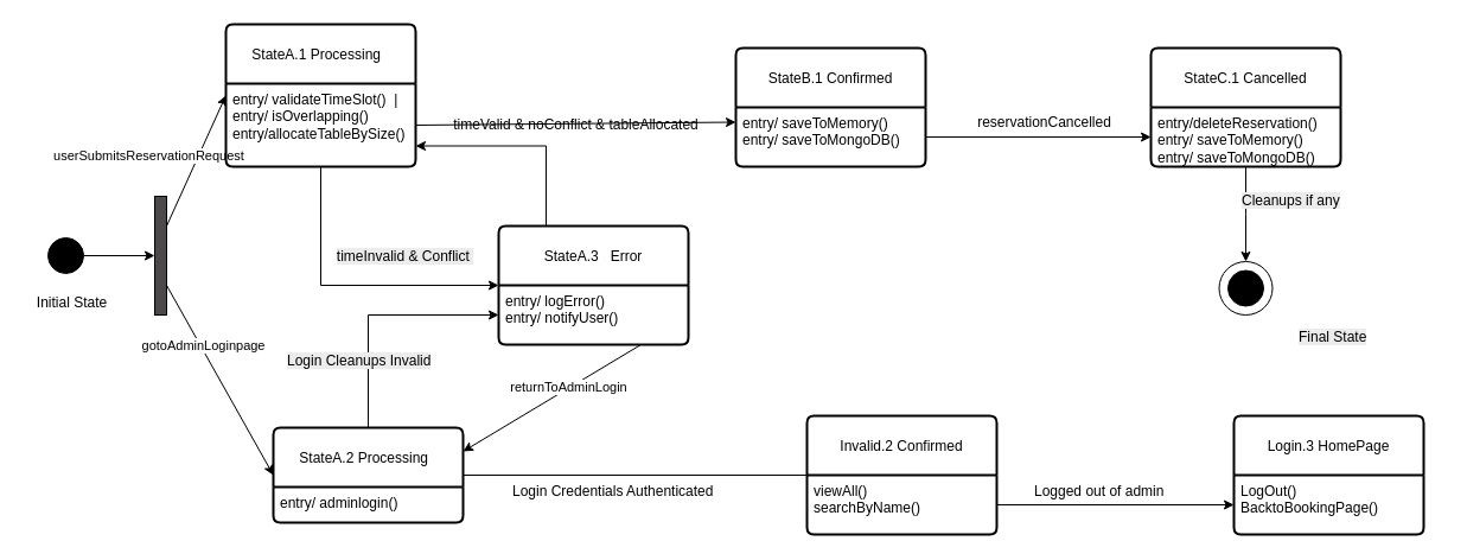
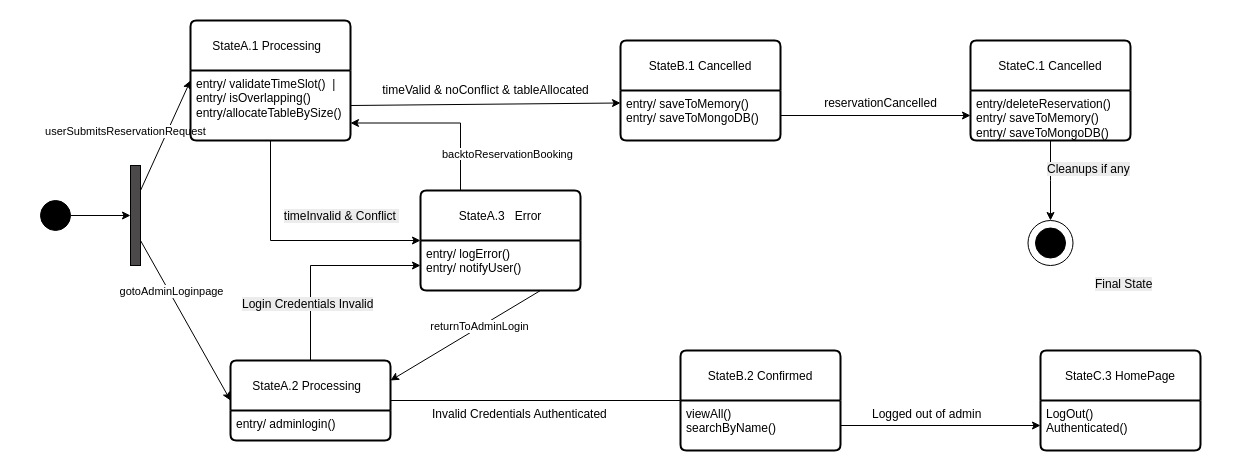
  <mxCell id="0" />
  <mxCell id="1" parent="0" />
  <mxCell id="2" style="edgeStyle=orthogonalEdgeStyle;rounded=0;orthogonalLoop=1;jettySize=auto;html=1;exitX=1;exitY=0.5;exitDx=0;exitDy=0;entryX=0.5;entryY=1;entryDx=0;entryDy=0;" edge="1" parent="1" source="3" target="8"><mxGeometry relative="1" as="geometry" /></mxCell>
  <mxCell id="3" value="" style="ellipse;whiteSpace=wrap;html=1;aspect=fixed;strokeColor=default;fillColor=#000000;" vertex="1" parent="1"><mxGeometry x="40" y="200" width="30" height="30" as="geometry" /></mxCell>
- <mxCell id="4" value="Initial State" style="text;html=1;align=center;verticalAlign=middle;resizable=0;points=[];autosize=1;strokeColor=none;fillColor=none;" vertex="1" parent="1"><mxGeometry x="20" y="240" width="80" height="30" as="geometry" /></mxCell>
  <mxCell id="5" style="rounded=0;orthogonalLoop=1;jettySize=auto;html=1;exitX=0.25;exitY=0;exitDx=0;exitDy=0;entryX=0;entryY=0.5;entryDx=0;entryDy=0;" edge="1" parent="1" source="8" target="9"><mxGeometry relative="1" as="geometry" /></mxCell>
  <mxCell id="6" value="userSubmitsReservationRequest" style="edgeLabel;html=1;align=center;verticalAlign=middle;resizable=0;points=[];" vertex="1" connectable="0" parent="5"><mxGeometry x="-0.26" y="2" relative="1" as="geometry"><mxPoint x="-32" y="-18" as="offset" /></mxGeometry></mxCell>
  <mxCell id="7" style="rounded=0;orthogonalLoop=1;jettySize=auto;html=1;exitX=0.75;exitY=0;exitDx=0;exitDy=0;entryX=0;entryY=0.5;entryDx=0;entryDy=0;" edge="1" parent="1" source="8" target="13"><mxGeometry relative="1" as="geometry" /></mxCell>
  <mxCell id="8" value="" style="rounded=0;whiteSpace=wrap;html=1;direction=south;fillColor=light-dark(#4b4949, #ededed);" vertex="1" parent="1"><mxGeometry x="130" y="165" width="10" height="100" as="geometry" /></mxCell>
  <mxCell id="9" value="&lt;span style=&quot;font-size: 12px;&quot;&gt;StateA.1 Processing&amp;nbsp;&amp;nbsp;&lt;/span&gt;" style="swimlane;childLayout=stackLayout;horizontal=1;startSize=50;horizontalStack=0;rounded=1;fontSize=14;fontStyle=0;strokeWidth=2;resizeParent=0;resizeLast=1;shadow=0;dashed=0;align=center;arcSize=4;whiteSpace=wrap;html=1;" vertex="1" parent="1"><mxGeometry x="190" y="20" width="160" height="120" as="geometry" /></mxCell>
  <mxCell id="10" value="&lt;div&gt;entry/ validateTimeSlot()&amp;nbsp; |&lt;/div&gt;&lt;div&gt;entry/ isOverlapping()&amp;nbsp; &amp;nbsp; e&lt;span style=&quot;background-color: transparent; color: light-dark(rgb(0, 0, 0), rgb(255, 255, 255));&quot;&gt;ntry/allocateTableBySize()&amp;nbsp;&lt;/span&gt;&lt;/div&gt;" style="align=left;strokeColor=none;fillColor=none;spacingLeft=4;spacingRight=4;fontSize=12;verticalAlign=top;resizable=0;rotatable=0;part=1;html=1;whiteSpace=wrap;" vertex="1" parent="9"><mxGeometry y="50" width="160" height="70" as="geometry" /></mxCell>
  <mxCell id="11" style="rounded=0;orthogonalLoop=1;jettySize=auto;html=1;exitX=1;exitY=0.5;exitDx=0;exitDy=0;entryX=0;entryY=0;entryDx=0;entryDy=0;endArrow=none;" edge="1" parent="1" source="13" target="19"><mxGeometry relative="1" as="geometry" /></mxCell>
  <mxCell id="12" style="edgeStyle=orthogonalEdgeStyle;rounded=0;orthogonalLoop=1;jettySize=auto;html=1;exitX=0.5;exitY=0;exitDx=0;exitDy=0;entryX=0;entryY=0.5;entryDx=0;entryDy=0;" edge="1" parent="1" source="13" target="33"><mxGeometry relative="1" as="geometry" /></mxCell>
  <mxCell id="13" value="&lt;span style=&quot;font-size: 12px;&quot;&gt;StateA.2 Processing&amp;nbsp;&amp;nbsp;&lt;/span&gt;" style="swimlane;childLayout=stackLayout;horizontal=1;startSize=50;horizontalStack=0;rounded=1;fontSize=14;fontStyle=0;strokeWidth=2;resizeParent=0;resizeLast=1;shadow=0;dashed=0;align=center;arcSize=4;whiteSpace=wrap;html=1;" vertex="1" parent="1"><mxGeometry x="230" y="360" width="160" height="80" as="geometry" /></mxCell>
  <mxCell id="14" value="&lt;div&gt;entry/ adminlogin()&lt;/div&gt;" style="align=left;strokeColor=none;fillColor=none;spacingLeft=4;spacingRight=4;fontSize=12;verticalAlign=top;resizable=0;rotatable=0;part=1;html=1;whiteSpace=wrap;" vertex="1" parent="13"><mxGeometry y="50" width="160" height="30" as="geometry" /></mxCell>
  <mxCell id="15" value="gotoAdminLoginpage" style="edgeLabel;html=1;align=center;verticalAlign=middle;resizable=0;points=[];" vertex="1" connectable="0" parent="1"><mxGeometry x="170.004" y="290.004" as="geometry" /></mxCell>
- <mxCell id="16" value="&lt;span style=&quot;font-size: 12px;&quot;&gt;StateB.1&amp;nbsp;Confirmed&lt;/span&gt;" style="swimlane;childLayout=stackLayout;horizontal=1;startSize=50;horizontalStack=0;rounded=1;fontSize=14;fontStyle=0;strokeWidth=2;resizeParent=0;resizeLast=1;shadow=0;dashed=0;align=center;arcSize=4;whiteSpace=wrap;html=1;" vertex="1" parent="1"><mxGeometry x="620" y="40" width="160" height="100" as="geometry" /></mxCell>
+ <mxCell id="16" value="&lt;span style=&quot;font-size: 12px;&quot;&gt;StateB.1&amp;nbsp;Cancelled&lt;/span&gt;" style="swimlane;childLayout=stackLayout;horizontal=1;startSize=50;horizontalStack=0;rounded=1;fontSize=14;fontStyle=0;strokeWidth=2;resizeParent=0;resizeLast=1;shadow=0;dashed=0;align=center;arcSize=4;whiteSpace=wrap;html=1;" vertex="1" parent="1"><mxGeometry x="620" y="40" width="160" height="100" as="geometry" /></mxCell>
  <mxCell id="17" value="&lt;div&gt;entry/ saveToMemory()&amp;nbsp;&lt;/div&gt;&lt;div&gt;entry/ saveToMongoDB()&lt;/div&gt;" style="align=left;strokeColor=none;fillColor=none;spacingLeft=4;spacingRight=4;fontSize=12;verticalAlign=top;resizable=0;rotatable=0;part=1;html=1;whiteSpace=wrap;" vertex="1" parent="16"><mxGeometry y="50" width="160" height="50" as="geometry" /></mxCell>
- <mxCell id="18" value="&lt;span style=&quot;font-size: 12px;&quot;&gt;Invalid.2 Confirmed&lt;/span&gt;" style="swimlane;childLayout=stackLayout;horizontal=1;startSize=50;horizontalStack=0;rounded=1;fontSize=14;fontStyle=0;strokeWidth=2;resizeParent=0;resizeLast=1;shadow=0;dashed=0;align=center;arcSize=4;whiteSpace=wrap;html=1;" vertex="1" parent="1"><mxGeometry x="680" y="350" width="160" height="100" as="geometry" /></mxCell>
+ <mxCell id="18" value="&lt;span style=&quot;font-size: 12px;&quot;&gt;StateB.2 Confirmed&lt;/span&gt;" style="swimlane;childLayout=stackLayout;horizontal=1;startSize=50;horizontalStack=0;rounded=1;fontSize=14;fontStyle=0;strokeWidth=2;resizeParent=0;resizeLast=1;shadow=0;dashed=0;align=center;arcSize=4;whiteSpace=wrap;html=1;" vertex="1" parent="1"><mxGeometry x="680" y="350" width="160" height="100" as="geometry" /></mxCell>
  <mxCell id="19" value="viewAll()&lt;div&gt;searchByName()&lt;/div&gt;" style="align=left;strokeColor=none;fillColor=none;spacingLeft=4;spacingRight=4;fontSize=12;verticalAlign=top;resizable=0;rotatable=0;part=1;html=1;whiteSpace=wrap;" vertex="1" parent="18"><mxGeometry y="50" width="160" height="50" as="geometry" /></mxCell>
  <mxCell id="20" style="rounded=0;orthogonalLoop=1;jettySize=auto;html=1;exitX=1;exitY=0.5;exitDx=0;exitDy=0;entryX=0;entryY=0.25;entryDx=0;entryDy=0;" edge="1" parent="1" source="10" target="17"><mxGeometry relative="1" as="geometry" /></mxCell>
- <mxCell id="21" value="timeValid &amp;amp; noConflict &amp;amp; tableAllocated" style="text;html=1;align=center;verticalAlign=middle;resizable=0;points=[];autosize=1;strokeColor=none;fillColor=none;" vertex="1" parent="1"><mxGeometry x="370" y="90" width="230" height="30" as="geometry" /></mxCell>
+ <mxCell id="21" value="timeValid &amp;amp; noConflict &amp;amp; tableAllocated" style="text;html=1;align=center;verticalAlign=middle;resizable=0;points=[];autosize=1;strokeColor=none;fillColor=none;" vertex="1" parent="1"><mxGeometry x="370" y="75" width="230" height="30" as="geometry" /></mxCell>
  <mxCell id="22" value="&lt;span style=&quot;font-size: 12px;&quot;&gt;StateC.1&amp;nbsp;Cancelled&lt;/span&gt;" style="swimlane;childLayout=stackLayout;horizontal=1;startSize=50;horizontalStack=0;rounded=1;fontSize=14;fontStyle=0;strokeWidth=2;resizeParent=0;resizeLast=1;shadow=0;dashed=0;align=center;arcSize=4;whiteSpace=wrap;html=1;" vertex="1" parent="1"><mxGeometry x="970" y="40" width="160" height="100" as="geometry" /></mxCell>
  <mxCell id="23" value="&lt;div&gt;entry/deleteReservation()&lt;/div&gt;&lt;div&gt;entry/ saveToMemory()&amp;nbsp;&lt;/div&gt;&lt;div&gt;entry/ saveToMongoDB()&lt;/div&gt;" style="align=left;strokeColor=none;fillColor=none;spacingLeft=4;spacingRight=4;fontSize=12;verticalAlign=top;resizable=0;rotatable=0;part=1;html=1;whiteSpace=wrap;" vertex="1" parent="22"><mxGeometry y="50" width="160" height="50" as="geometry" /></mxCell>
  <mxCell id="24" style="edgeStyle=orthogonalEdgeStyle;rounded=0;orthogonalLoop=1;jettySize=auto;html=1;exitX=1;exitY=0.5;exitDx=0;exitDy=0;entryX=0;entryY=0.5;entryDx=0;entryDy=0;" edge="1" parent="1" source="17" target="23"><mxGeometry relative="1" as="geometry" /></mxCell>
  <mxCell id="25" value="reservationCancelled" style="text;html=1;align=center;verticalAlign=middle;resizable=0;points=[];autosize=1;strokeColor=none;fillColor=none;" vertex="1" parent="1"><mxGeometry x="810" y="88" width="140" height="30" as="geometry" /></mxCell>
- <mxCell id="26" value="Login Credentials Authenticated" style="text;whiteSpace=wrap;html=1;" vertex="1" parent="1"><mxGeometry x="430" y="400" width="240" height="40" as="geometry" /></mxCell>
- <mxCell id="27" value="&lt;span style=&quot;font-size: 12px;&quot;&gt;Login.3 HomePage&lt;/span&gt;" style="swimlane;childLayout=stackLayout;horizontal=1;startSize=50;horizontalStack=0;rounded=1;fontSize=14;fontStyle=0;strokeWidth=2;resizeParent=0;resizeLast=1;shadow=0;dashed=0;align=center;arcSize=4;whiteSpace=wrap;html=1;" vertex="1" parent="1"><mxGeometry x="1040" y="350" width="160" height="100" as="geometry" /></mxCell>
- <mxCell id="28" value="LogOut()&lt;div&gt;BacktoBookingPage()&lt;/div&gt;" style="align=left;strokeColor=none;fillColor=none;spacingLeft=4;spacingRight=4;fontSize=12;verticalAlign=top;resizable=0;rotatable=0;part=1;html=1;whiteSpace=wrap;" vertex="1" parent="27"><mxGeometry y="50" width="160" height="50" as="geometry" /></mxCell>
+ <mxCell id="26" value="Invalid Credentials Authenticated" style="text;whiteSpace=wrap;html=1;" vertex="1" parent="1"><mxGeometry x="430" y="400" width="240" height="40" as="geometry" /></mxCell>
+ <mxCell id="27" value="&lt;span style=&quot;font-size: 12px;&quot;&gt;StateC.3 HomePage&lt;/span&gt;" style="swimlane;childLayout=stackLayout;horizontal=1;startSize=50;horizontalStack=0;rounded=1;fontSize=14;fontStyle=0;strokeWidth=2;resizeParent=0;resizeLast=1;shadow=0;dashed=0;align=center;arcSize=4;whiteSpace=wrap;html=1;" vertex="1" parent="1"><mxGeometry x="1040" y="350" width="160" height="100" as="geometry" /></mxCell>
+ <mxCell id="28" value="LogOut()&lt;div&gt;Authenticated()&lt;/div&gt;" style="align=left;strokeColor=none;fillColor=none;spacingLeft=4;spacingRight=4;fontSize=12;verticalAlign=top;resizable=0;rotatable=0;part=1;html=1;whiteSpace=wrap;" vertex="1" parent="27"><mxGeometry y="50" width="160" height="50" as="geometry" /></mxCell>
  <mxCell id="29" style="edgeStyle=orthogonalEdgeStyle;rounded=0;orthogonalLoop=1;jettySize=auto;html=1;exitX=1;exitY=0.5;exitDx=0;exitDy=0;entryX=0;entryY=0.5;entryDx=0;entryDy=0;" edge="1" parent="1" source="19" target="28"><mxGeometry relative="1" as="geometry" /></mxCell>
  <mxCell id="30" value="Logged out of admin&lt;div&gt;&lt;br&gt;&lt;/div&gt;" style="text;whiteSpace=wrap;html=1;" vertex="1" parent="1"><mxGeometry x="870" y="400" width="200" height="40" as="geometry" /></mxCell>
  <mxCell id="31" style="edgeStyle=orthogonalEdgeStyle;rounded=0;orthogonalLoop=1;jettySize=auto;html=1;exitX=0.25;exitY=0;exitDx=0;exitDy=0;entryX=1;entryY=0.75;entryDx=0;entryDy=0;" edge="1" parent="1" source="32" target="10"><mxGeometry relative="1" as="geometry" /></mxCell>
  <mxCell id="32" value="&lt;span style=&quot;font-size: 12px;&quot;&gt;StateA.3&amp;nbsp; &amp;nbsp;Error&lt;/span&gt;" style="swimlane;childLayout=stackLayout;horizontal=1;startSize=50;horizontalStack=0;rounded=1;fontSize=14;fontStyle=0;strokeWidth=2;resizeParent=0;resizeLast=1;shadow=0;dashed=0;align=center;arcSize=4;whiteSpace=wrap;html=1;" vertex="1" parent="1"><mxGeometry x="420" y="190" width="160" height="100" as="geometry" /></mxCell>
  <mxCell id="33" value="&lt;div&gt;entry/ logError()&amp;nbsp; &amp;nbsp;&amp;nbsp;&lt;/div&gt;&lt;div&gt;&lt;span style=&quot;background-color: transparent; color: light-dark(rgb(0, 0, 0), rgb(255, 255, 255));&quot;&gt;entry/ notifyUser()&lt;/span&gt;&lt;/div&gt;" style="align=left;strokeColor=none;fillColor=none;spacingLeft=4;spacingRight=4;fontSize=12;verticalAlign=top;resizable=0;rotatable=0;part=1;html=1;whiteSpace=wrap;" vertex="1" parent="32"><mxGeometry y="50" width="160" height="50" as="geometry" /></mxCell>
  <mxCell id="34" style="edgeStyle=orthogonalEdgeStyle;rounded=0;orthogonalLoop=1;jettySize=auto;html=1;exitX=0.5;exitY=1;exitDx=0;exitDy=0;entryX=0;entryY=0.5;entryDx=0;entryDy=0;" edge="1" parent="1" source="10" target="32"><mxGeometry relative="1" as="geometry" /></mxCell>
  <mxCell id="35" value="&lt;span style=&quot;font-size: 12px; background-color: rgb(236, 236, 236);&quot;&gt;timeInvalid &amp;amp; Conflict&amp;nbsp;&lt;/span&gt;" style="edgeLabel;html=1;align=center;verticalAlign=middle;resizable=0;points=[];" vertex="1" connectable="0" parent="34"><mxGeometry x="0.085" y="5" relative="1" as="geometry"><mxPoint x="34" y="-20" as="offset" /></mxGeometry></mxCell>
- <mxCell id="36" value="&lt;span style=&quot;color: rgb(0, 0, 0); font-family: Helvetica; font-size: 12px; font-style: normal; font-variant-ligatures: normal; font-variant-caps: normal; font-weight: 400; letter-spacing: normal; orphans: 2; text-align: left; text-indent: 0px; text-transform: none; widows: 2; word-spacing: 0px; -webkit-text-stroke-width: 0px; white-space: normal; background-color: rgb(236, 236, 236); text-decoration-thickness: initial; text-decoration-style: initial; text-decoration-color: initial; float: none; display: inline !important;&quot;&gt;Login Cleanups Invalid&lt;/span&gt;" style="text;whiteSpace=wrap;html=1;" vertex="1" parent="1"><mxGeometry x="240" y="290" width="200" height="40" as="geometry" /></mxCell>
+ <mxCell id="36" value="&lt;span style=&quot;color: rgb(0, 0, 0); font-family: Helvetica; font-size: 12px; font-style: normal; font-variant-ligatures: normal; font-variant-caps: normal; font-weight: 400; letter-spacing: normal; orphans: 2; text-align: left; text-indent: 0px; text-transform: none; widows: 2; word-spacing: 0px; -webkit-text-stroke-width: 0px; white-space: normal; background-color: rgb(236, 236, 236); text-decoration-thickness: initial; text-decoration-style: initial; text-decoration-color: initial; float: none; display: inline !important;&quot;&gt;Login Credentials Invalid&lt;/span&gt;" style="text;whiteSpace=wrap;html=1;" vertex="1" parent="1"><mxGeometry x="240" y="290" width="200" height="40" as="geometry" /></mxCell>
  <mxCell id="37" style="rounded=0;orthogonalLoop=1;jettySize=auto;html=1;exitX=0.75;exitY=1;exitDx=0;exitDy=0;entryX=1;entryY=0.25;entryDx=0;entryDy=0;" edge="1" parent="1" source="33" target="13"><mxGeometry relative="1" as="geometry" /></mxCell>
  <mxCell id="38" value="returnToAdminLogin" style="edgeLabel;html=1;align=center;verticalAlign=middle;resizable=0;points=[];" vertex="1" connectable="0" parent="37"><mxGeometry x="-0.193" y="-1" relative="1" as="geometry"><mxPoint as="offset" /></mxGeometry></mxCell>
  <mxCell id="39" style="edgeStyle=orthogonalEdgeStyle;rounded=0;orthogonalLoop=1;jettySize=auto;html=1;exitX=0.5;exitY=1;exitDx=0;exitDy=0;" edge="1" parent="1" source="23"><mxGeometry relative="1" as="geometry"><mxPoint x="1050" y="220" as="targetPoint" /></mxGeometry></mxCell>
  <mxCell id="40" value="&lt;span style=&quot;color: rgb(0, 0, 0); font-family: Helvetica; font-size: 12px; font-style: normal; font-variant-ligatures: normal; font-variant-caps: normal; font-weight: 400; letter-spacing: normal; orphans: 2; text-align: center; text-indent: 0px; text-transform: none; widows: 2; word-spacing: 0px; -webkit-text-stroke-width: 0px; white-space: nowrap; background-color: rgb(236, 236, 236); text-decoration-thickness: initial; text-decoration-style: initial; text-decoration-color: initial; float: none; display: inline !important;&quot;&gt;Cleanups if any&lt;/span&gt;&lt;div&gt;&lt;span style=&quot;color: rgb(0, 0, 0); font-family: Helvetica; font-size: 12px; font-style: normal; font-variant-ligatures: normal; font-variant-caps: normal; font-weight: 400; letter-spacing: normal; orphans: 2; text-align: center; text-indent: 0px; text-transform: none; widows: 2; word-spacing: 0px; -webkit-text-stroke-width: 0px; white-space: nowrap; background-color: rgb(236, 236, 236); text-decoration-thickness: initial; text-decoration-style: initial; text-decoration-color: initial; float: none; display: inline !important;&quot;&gt;&lt;br&gt;&lt;/span&gt;&lt;/div&gt;" style="text;whiteSpace=wrap;html=1;" vertex="1" parent="1"><mxGeometry x="1045" y="155" width="170" height="40" as="geometry" /></mxCell>
  <mxCell id="41" value="" style="ellipse;whiteSpace=wrap;html=1;aspect=fixed;strokeColor=default;fillColor=#000000;" vertex="1" parent="1"><mxGeometry x="1035" y="227.5" width="30" height="30" as="geometry" /></mxCell>
  <mxCell id="42" value="" style="ellipse;whiteSpace=wrap;html=1;aspect=fixed;strokeColor=default;fillColor=none;" vertex="1" parent="1"><mxGeometry x="1027.5" y="220" width="45" height="45" as="geometry" /></mxCell>
+ <mxCell id="43" value="&lt;span style=&quot;color: rgb(0, 0, 0); font-family: Helvetica; font-size: 11px; font-style: normal; font-variant-ligatures: normal; font-variant-caps: normal; font-weight: 400; letter-spacing: normal; orphans: 2; text-align: center; text-indent: 0px; text-transform: none; widows: 2; word-spacing: 0px; -webkit-text-stroke-width: 0px; white-space: nowrap; background-color: rgb(255, 255, 255); text-decoration-thickness: initial; text-decoration-style: initial; text-decoration-color: initial; float: none; display: inline !important;&quot;&gt;backtoReservationBooking&lt;/span&gt;" style="text;whiteSpace=wrap;html=1;" vertex="1" parent="1"><mxGeometry x="440" y="140" width="130" height="40" as="geometry" /></mxCell>
  <mxCell id="44" value="&lt;span style=&quot;forced-color-adjust: none; color: rgb(0, 0, 0); font-family: Helvetica; font-size: 12px; font-style: normal; font-variant-ligatures: normal; font-variant-caps: normal; font-weight: 400; letter-spacing: normal; orphans: 2; text-indent: 0px; text-transform: none; widows: 2; word-spacing: 0px; -webkit-text-stroke-width: 0px; white-space: nowrap; text-decoration-thickness: initial; text-decoration-style: initial; text-decoration-color: initial; text-align: center; background-color: rgb(236, 236, 236); float: none; display: inline !important;&quot;&gt;Final State&lt;/span&gt;" style="text;whiteSpace=wrap;html=1;" vertex="1" parent="1"><mxGeometry x="1092.5" y="270" width="120" height="40" as="geometry" /></mxCell>
